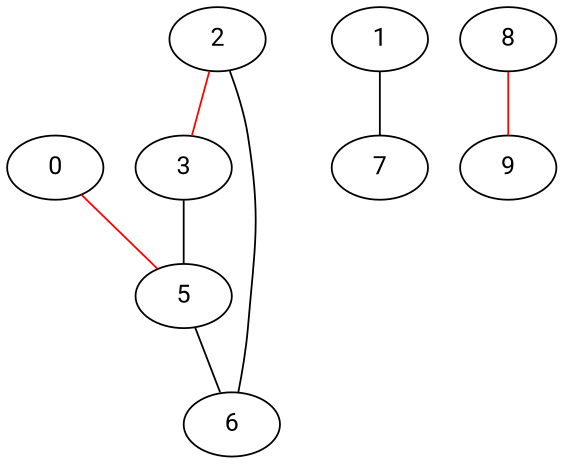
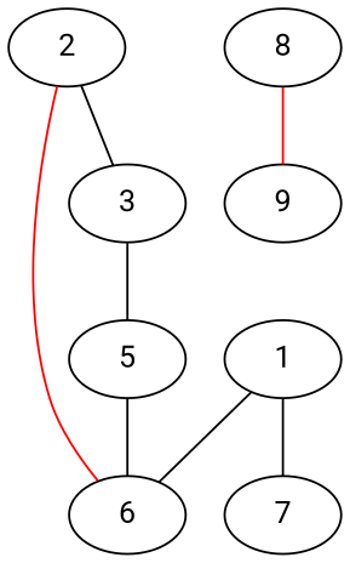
  graph {
    fontname=Roboto
    node [fontname=Roboto]
    edge [fontname=Roboto]
-   0
    5
    6
    1
    7
    2
    3
    8
    9
-   0 -- 5 [color=red]
    5 -- 6 [color=black]
+   1 -- 6
    1 -- 7
-   2 -- 6 [color=black]
-   2 -- 3 [color=red]
+   2 -- 6 [color=red]
+   2 -- 3
    3 -- 5
    8 -- 9 [color=red]
  }
